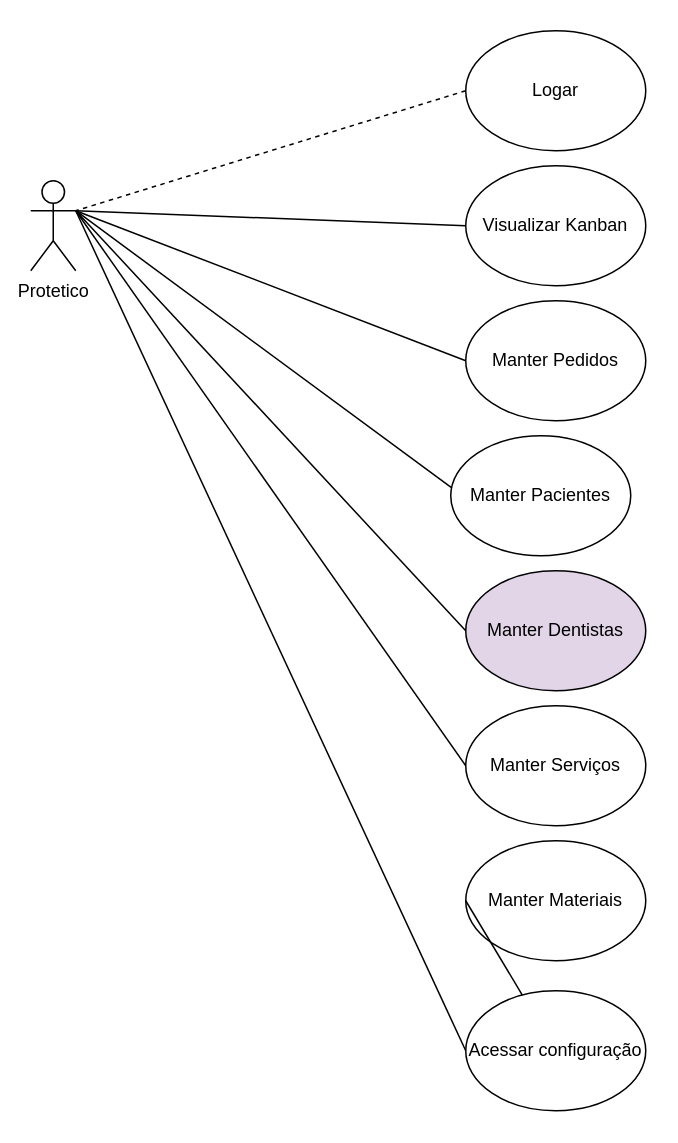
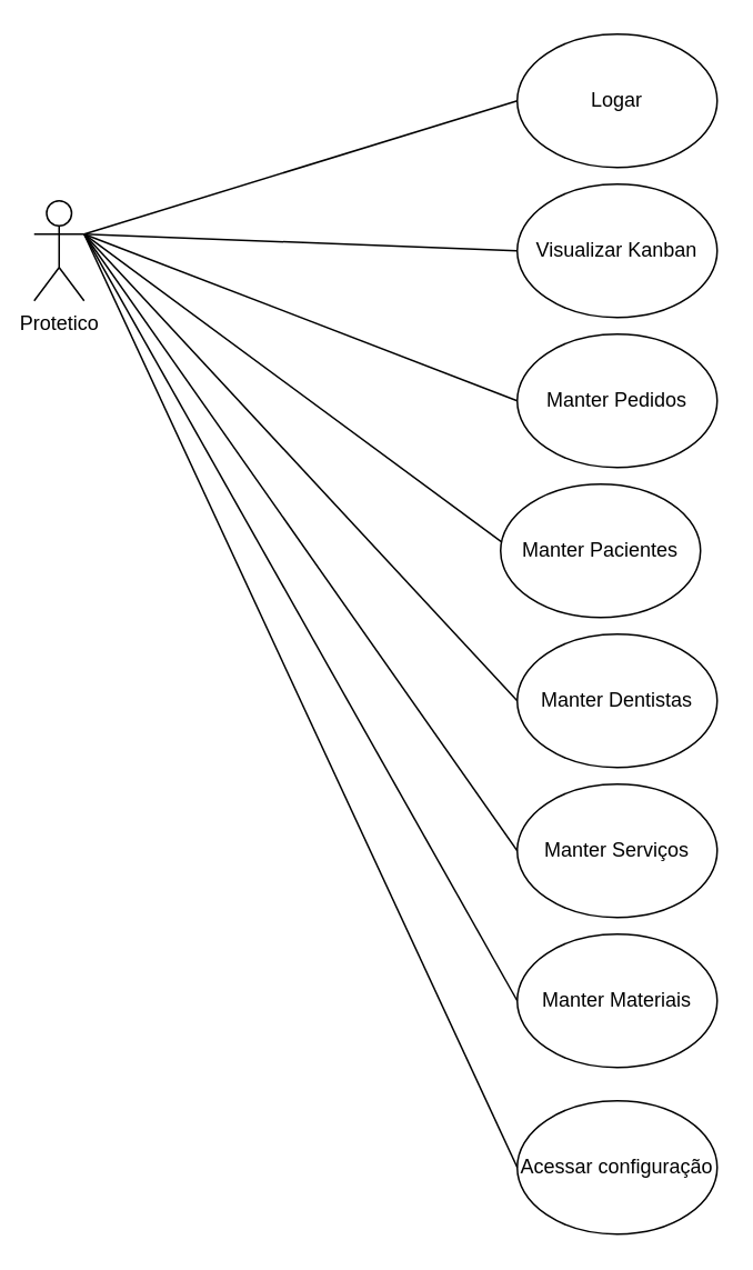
  <mxCell id="0" />
  <mxCell id="1" parent="0" />
  <mxCell id="2" value="Protetico" style="shape=umlActor;verticalLabelPosition=bottom;verticalAlign=top;html=1;outlineConnect=0;" parent="1" vertex="1"><mxGeometry x="20" y="120" width="30" height="60" as="geometry" /></mxCell>
  <mxCell id="3" value="Logar" style="ellipse;whiteSpace=wrap;html=1;" parent="1" vertex="1"><mxGeometry x="310" y="20" width="120" height="80" as="geometry" /></mxCell>
  <mxCell id="4" value="Visualizar Kanban" style="ellipse;whiteSpace=wrap;html=1;" parent="1" vertex="1"><mxGeometry x="310" y="110" width="120" height="80" as="geometry" /></mxCell>
- <mxCell id="5" value="" style="endArrow=none;html=1;rounded=0;entryX=1;entryY=0.333;entryDx=0;entryDy=0;entryPerimeter=0;exitX=0;exitY=0.5;exitDx=0;exitDy=0;dashed=1;" parent="1" source="3" target="2" edge="1"><mxGeometry width="50" height="50" relative="1" as="geometry"><mxPoint x="420" y="370" as="sourcePoint" /><mxPoint x="470" y="320" as="targetPoint" /></mxGeometry></mxCell>
+ <mxCell id="5" value="" style="endArrow=none;html=1;rounded=0;entryX=1;entryY=0.333;entryDx=0;entryDy=0;entryPerimeter=0;exitX=0;exitY=0.5;exitDx=0;exitDy=0;" parent="1" source="3" target="2" edge="1"><mxGeometry width="50" height="50" relative="1" as="geometry"><mxPoint x="420" y="370" as="sourcePoint" /><mxPoint x="470" y="320" as="targetPoint" /></mxGeometry></mxCell>
  <mxCell id="6" value="" style="endArrow=none;html=1;rounded=0;entryX=1;entryY=0.333;entryDx=0;entryDy=0;entryPerimeter=0;exitX=0;exitY=0.5;exitDx=0;exitDy=0;" parent="1" source="4" target="2" edge="1"><mxGeometry width="50" height="50" relative="1" as="geometry"><mxPoint x="310" y="180" as="sourcePoint" /><mxPoint x="60" y="150" as="targetPoint" /></mxGeometry></mxCell>
  <mxCell id="7" value="Manter Pedidos" style="ellipse;whiteSpace=wrap;html=1;" parent="1" vertex="1"><mxGeometry x="310" y="200" width="120" height="80" as="geometry" /></mxCell>
  <mxCell id="8" value="" style="endArrow=none;html=1;rounded=0;entryX=1;entryY=0.333;entryDx=0;entryDy=0;entryPerimeter=0;exitX=0;exitY=0.5;exitDx=0;exitDy=0;" parent="1" source="7" target="2" edge="1"><mxGeometry width="50" height="50" relative="1" as="geometry"><mxPoint x="310" y="260" as="sourcePoint" /><mxPoint x="60" y="150" as="targetPoint" /></mxGeometry></mxCell>
  <mxCell id="9" value="Manter Pacientes" style="ellipse;whiteSpace=wrap;html=1;" parent="1" vertex="1"><mxGeometry x="300" y="290" width="120" height="80" as="geometry" /></mxCell>
  <mxCell id="10" value="" style="endArrow=none;html=1;rounded=0;entryX=1;entryY=0.333;entryDx=0;entryDy=0;entryPerimeter=0;exitX=0.004;exitY=0.433;exitDx=0;exitDy=0;exitPerimeter=0;" parent="1" source="9" target="2" edge="1"><mxGeometry width="50" height="50" relative="1" as="geometry"><mxPoint x="310" y="340" as="sourcePoint" /><mxPoint x="60" y="150" as="targetPoint" /></mxGeometry></mxCell>
- <mxCell id="11" value="Manter Dentistas" style="ellipse;whiteSpace=wrap;html=1;fillColor=#e1d5e7;" parent="1" vertex="1"><mxGeometry x="310" y="380" width="120" height="80" as="geometry" /></mxCell>
+ <mxCell id="11" value="Manter Dentistas" style="ellipse;whiteSpace=wrap;html=1;" parent="1" vertex="1"><mxGeometry x="310" y="380" width="120" height="80" as="geometry" /></mxCell>
  <mxCell id="12" value="" style="endArrow=none;html=1;rounded=0;entryX=1;entryY=0.333;entryDx=0;entryDy=0;entryPerimeter=0;exitX=0;exitY=0.5;exitDx=0;exitDy=0;" parent="1" source="11" target="2" edge="1"><mxGeometry width="50" height="50" relative="1" as="geometry"><mxPoint x="310" y="425" as="sourcePoint" /><mxPoint x="60" y="150" as="targetPoint" /></mxGeometry></mxCell>
  <mxCell id="13" value="Acessar configuração" style="ellipse;whiteSpace=wrap;html=1;" parent="1" vertex="1"><mxGeometry x="310" y="660" width="120" height="80" as="geometry" /></mxCell>
  <mxCell id="14" value="" style="endArrow=none;html=1;rounded=0;entryX=0;entryY=0.5;entryDx=0;entryDy=0;endFill=0;" parent="1" target="13" edge="1"><mxGeometry width="50" height="50" relative="1" as="geometry"><mxPoint x="50" y="140" as="sourcePoint" /><mxPoint x="460" y="460" as="targetPoint" /></mxGeometry></mxCell>
  <mxCell id="15" value="Manter Serviços" style="ellipse;whiteSpace=wrap;html=1;" parent="1" vertex="1"><mxGeometry x="310" y="470" width="120" height="80" as="geometry" /></mxCell>
  <mxCell id="16" value="" style="endArrow=none;html=1;rounded=0;exitX=0;exitY=0.5;exitDx=0;exitDy=0;" parent="1" source="15" edge="1"><mxGeometry width="50" height="50" relative="1" as="geometry"><mxPoint x="360" y="410" as="sourcePoint" /><mxPoint x="50" y="140" as="targetPoint" /></mxGeometry></mxCell>
  <mxCell id="17" value="Manter Materiais" style="ellipse;whiteSpace=wrap;html=1;" vertex="1" parent="1"><mxGeometry x="310" y="560" width="120" height="80" as="geometry" /></mxCell>
- <mxCell id="18" value="" style="endArrow=none;html=1;rounded=0;exitX=0;exitY=0.5;exitDx=0;exitDy=0;" edge="1" parent="1" source="17" target="13"><mxGeometry width="50" height="50" relative="1" as="geometry"><mxPoint x="400" y="380" as="sourcePoint" /><mxPoint x="450" y="330" as="targetPoint" /></mxGeometry></mxCell>
+ <mxCell id="18" value="" style="endArrow=none;html=1;rounded=0;exitX=0;exitY=0.5;exitDx=0;exitDy=0;entryX=1;entryY=0.333;entryDx=0;entryDy=0;entryPerimeter=0;" edge="1" parent="1" source="17" target="2"><mxGeometry width="50" height="50" relative="1" as="geometry"><mxPoint x="400" y="380" as="sourcePoint" /><mxPoint x="450" y="330" as="targetPoint" /></mxGeometry></mxCell>
